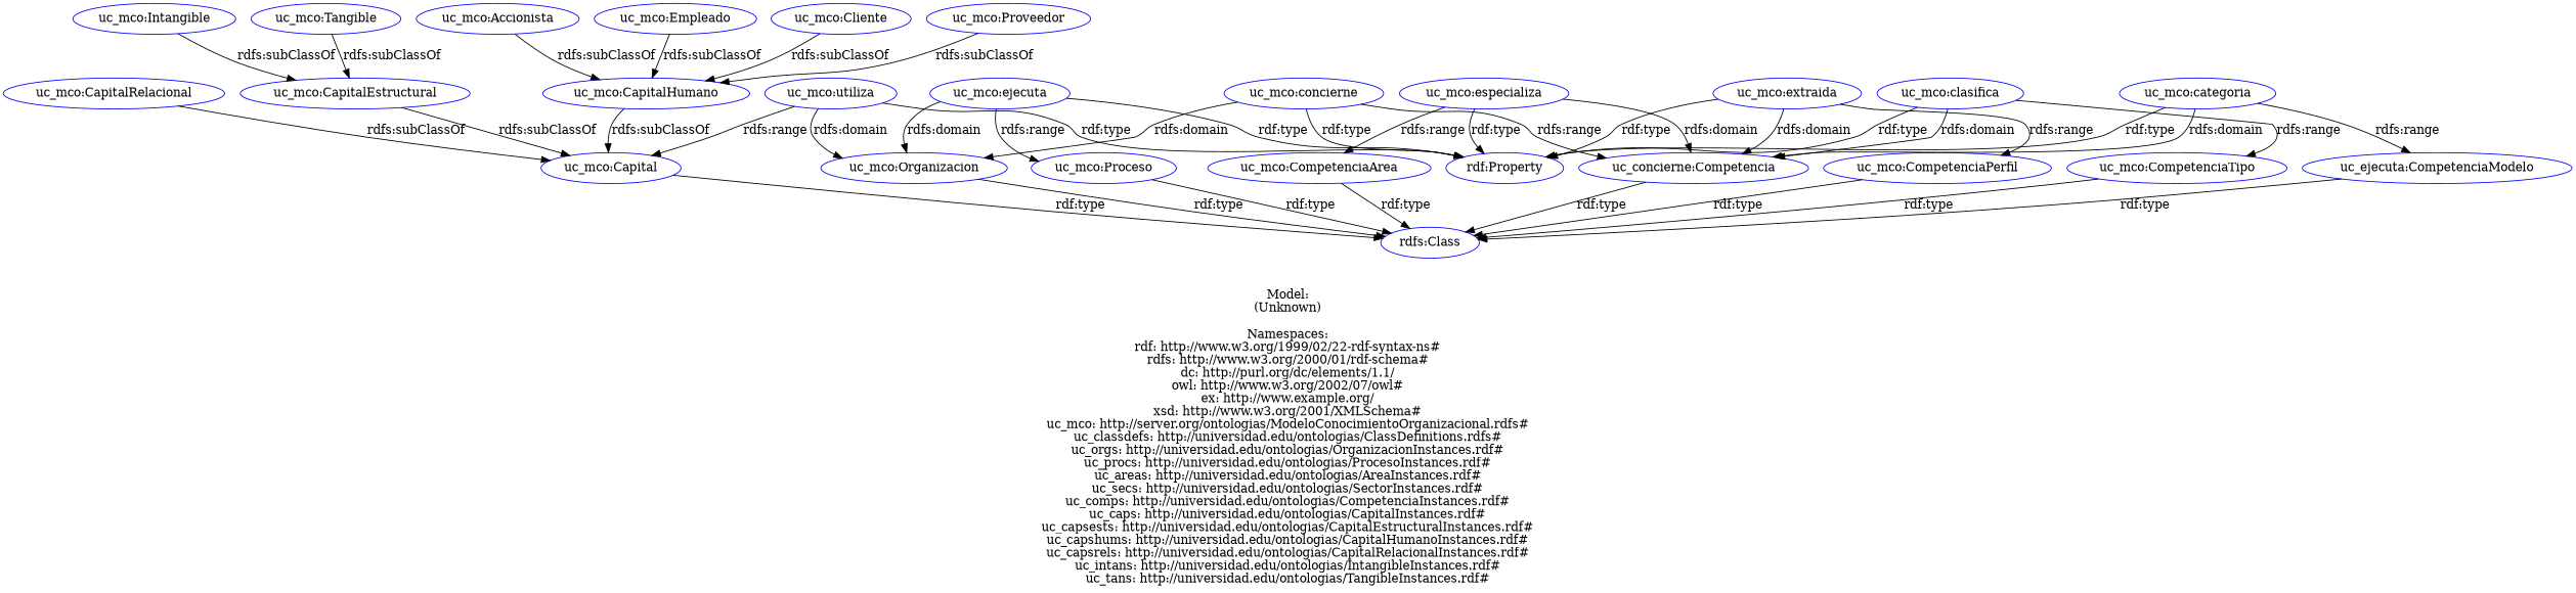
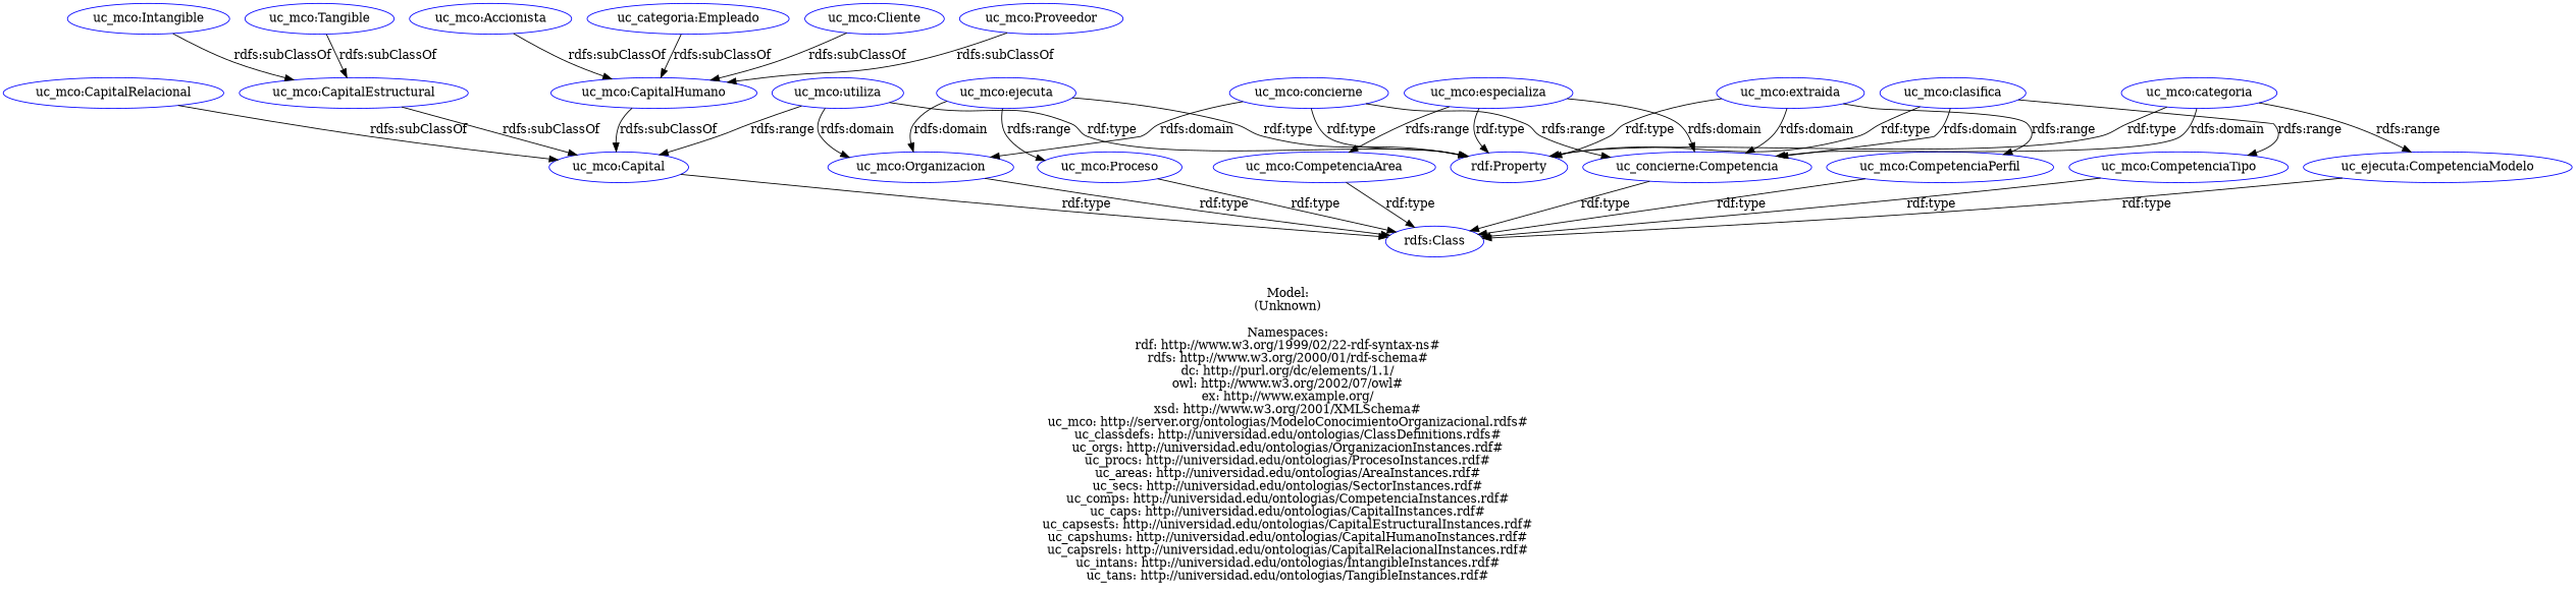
  digraph {
    label="\n\nModel:\n(Unknown)\n\nNamespaces:\nrdf: http://www.w3.org/1999/02/22-rdf-syntax-ns#\nrdfs: http://www.w3.org/2000/01/rdf-schema#\ndc: http://purl.org/dc/elements/1.1/\nowl: http://www.w3.org/2002/07/owl#\nex: http://www.example.org/\nxsd: http://www.w3.org/2001/XMLSchema#\nuc_mco: http://server.org/ontologias/ModeloConocimientoOrganizacional.rdfs#\nuc_classdefs: http://universidad.edu/ontologias/ClassDefinitions.rdfs#\nuc_orgs: http://universidad.edu/ontologias/OrganizacionInstances.rdf#\nuc_procs: http://universidad.edu/ontologias/ProcesoInstances.rdf#\nuc_areas: http://universidad.edu/ontologias/AreaInstances.rdf#\nuc_secs: http://universidad.edu/ontologias/SectorInstances.rdf#\nuc_comps: http://universidad.edu/ontologias/CompetenciaInstances.rdf#\nuc_caps: http://universidad.edu/ontologias/CapitalInstances.rdf#\nuc_capsests: http://universidad.edu/ontologias/CapitalEstructuralInstances.rdf#\nuc_capshums: http://universidad.edu/ontologias/CapitalHumanoInstances.rdf#\nuc_capsrels: http://universidad.edu/ontologias/CapitalRelacionalInstances.rdf#\nuc_intans: http://universidad.edu/ontologias/IntangibleInstances.rdf#\nuc_tans: http://universidad.edu/ontologias/TangibleInstances.rdf#\n"
    rankdir=TB
    node [color=blue shape=ellipse]
    n1 [label="uc_mco:Organizacion"]
    n2 [label="rdfs:Class"]
    n3 [label="uc_mco:Proceso"]
    n4 [label="uc_concierne:Competencia"]
    n5 [label="uc_mco:Capital"]
    n6 [label="uc_mco:CompetenciaArea"]
    n7 [label="uc_mco:CompetenciaTipo"]
    n8 [label="uc_ejecuta:CompetenciaModelo"]
    n9 [label="uc_mco:CompetenciaPerfil"]
    n10 [label="uc_mco:CapitalEstructural"]
    n11 [label="uc_mco:CapitalHumano"]
    n12 [label="uc_mco:CapitalRelacional"]
    n13 [label="uc_mco:Intangible"]
    n14 [label="uc_mco:Tangible"]
    n15 [label="uc_mco:Accionista"]
-   n16 [label="uc_mco:Empleado"]
+   n16 [label="uc_categoria:Empleado"]
    n17 [label="uc_mco:Cliente"]
    n18 [label="uc_mco:Proveedor"]
    n19 [label="uc_mco:ejecuta"]
    n20 [label="rdf:Property"]
    n21 [label="uc_mco:concierne"]
    n22 [label="uc_mco:utiliza"]
    n23 [label="uc_mco:especializa"]
    n24 [label="uc_mco:clasifica"]
    n25 [label="uc_mco:categoria"]
    n26 [label="uc_mco:extraida"]
    n1 -> n2 [label="rdf:type"]
    n3 -> n2 [label="rdf:type"]
    n4 -> n2 [label="rdf:type"]
    n5 -> n2 [label="rdf:type"]
    n6 -> n2 [label="rdf:type"]
    n7 -> n2 [label="rdf:type"]
    n8 -> n2 [label="rdf:type"]
    n9 -> n2 [label="rdf:type"]
    n10 -> n5 [label="rdfs:subClassOf"]
    n11 -> n5 [label="rdfs:subClassOf"]
    n12 -> n5 [label="rdfs:subClassOf"]
    n13 -> n10 [label="rdfs:subClassOf"]
    n14 -> n10 [label="rdfs:subClassOf"]
    n15 -> n11 [label="rdfs:subClassOf"]
    n16 -> n11 [label="rdfs:subClassOf"]
    n17 -> n11 [label="rdfs:subClassOf"]
    n18 -> n11 [label="rdfs:subClassOf"]
    n19 -> n1 [label="rdfs:domain"]
    n19 -> n3 [label="rdfs:range"]
    n19 -> n20 [label="rdf:type"]
    n21 -> n1 [label="rdfs:domain"]
    n21 -> n4 [label="rdfs:range"]
    n21 -> n20 [label="rdf:type"]
    n22 -> n1 [label="rdfs:domain"]
    n22 -> n5 [label="rdfs:range"]
    n22 -> n20 [label="rdf:type"]
    n23 -> n4 [label="rdfs:domain"]
    n23 -> n6 [label="rdfs:range"]
    n23 -> n20 [label="rdf:type"]
    n24 -> n4 [label="rdfs:domain"]
    n24 -> n7 [label="rdfs:range"]
    n24 -> n20 [label="rdf:type"]
    n25 -> n4 [label="rdfs:domain"]
    n25 -> n8 [label="rdfs:range"]
    n25 -> n20 [label="rdf:type"]
    n26 -> n4 [label="rdfs:domain"]
    n26 -> n9 [label="rdfs:range"]
    n26 -> n20 [label="rdf:type"]
  }
